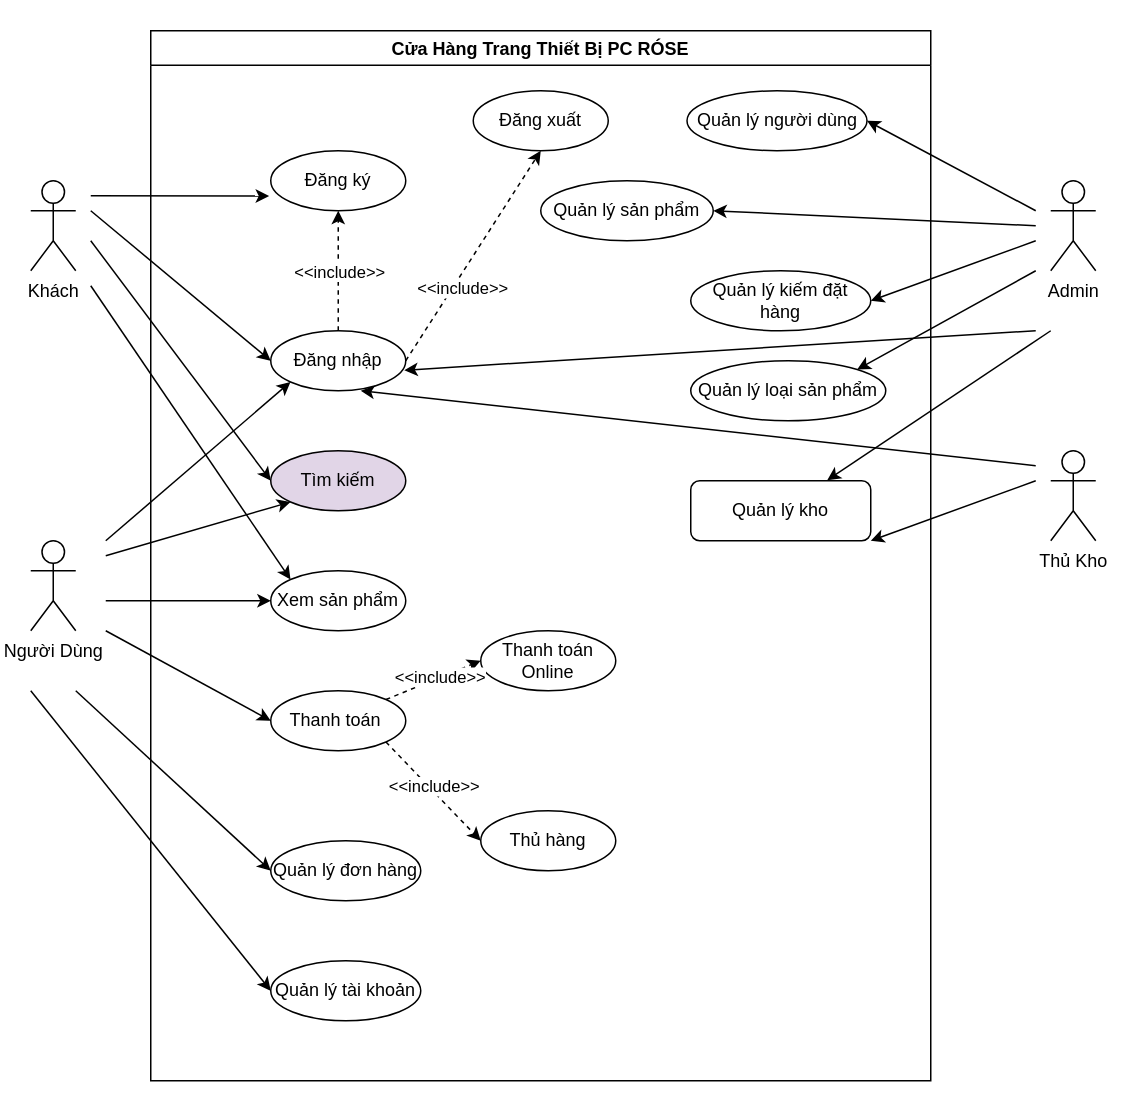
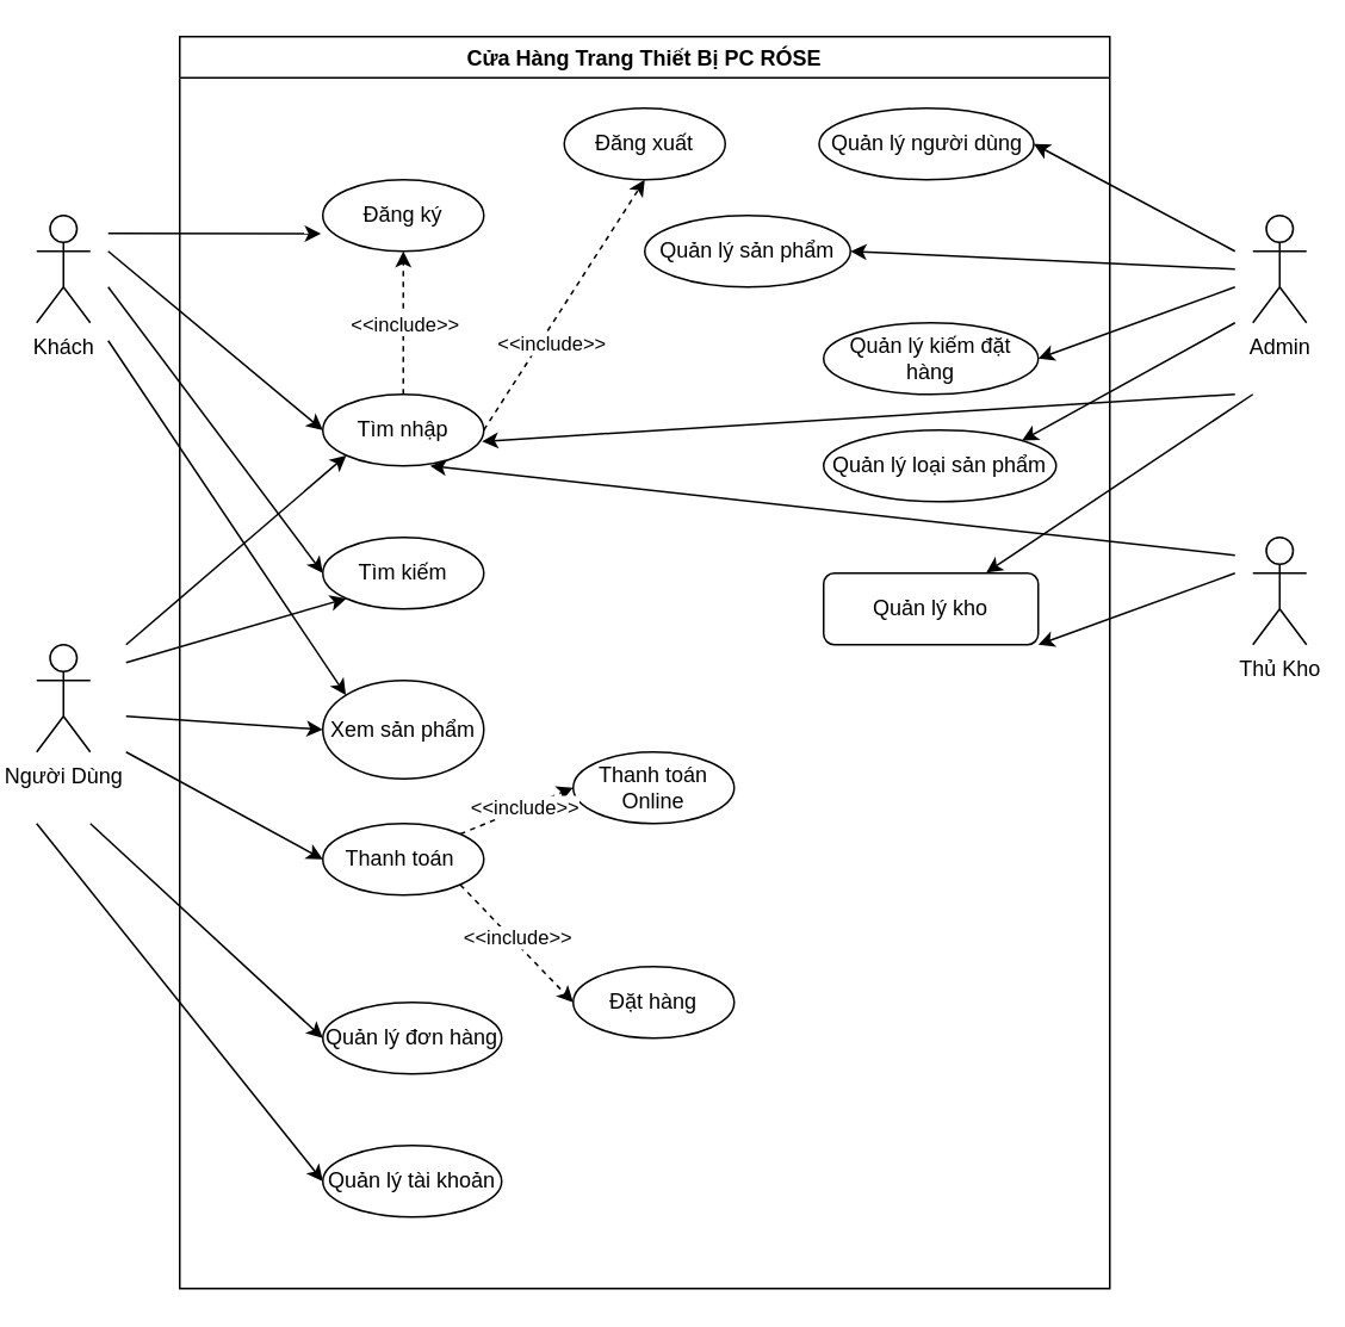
  <mxCell id="0" />
  <mxCell id="1" parent="0" />
  <mxCell id="2" value="Cửa Hàng Trang Thiết Bị PC RÓSE" style="swimlane;" parent="1" vertex="1"><mxGeometry x="100" y="20" width="520" height="700" as="geometry" /></mxCell>
  <mxCell id="3" value="Đăng xuất" style="ellipse;whiteSpace=wrap;html=1;" parent="2" vertex="1"><mxGeometry x="215" y="40" width="90" height="40" as="geometry" /></mxCell>
- <mxCell id="4" value="Đăng nhập" style="ellipse;whiteSpace=wrap;html=1;" parent="2" vertex="1"><mxGeometry x="80" y="200" width="90" height="40" as="geometry" /></mxCell>
+ <mxCell id="4" value="Tìm nhập" style="ellipse;whiteSpace=wrap;html=1;" parent="2" vertex="1"><mxGeometry x="80" y="200" width="90" height="40" as="geometry" /></mxCell>
  <mxCell id="5" value="" style="endArrow=classic;dashed=1;html=1;rounded=0;exitX=1;exitY=0.5;exitDx=0;exitDy=0;entryX=0.5;entryY=1;entryDx=0;entryDy=0;endFill=1;" parent="2" source="4" target="3" edge="1"><mxGeometry width="50" height="50" relative="1" as="geometry"><mxPoint x="240" y="220" as="sourcePoint" /><mxPoint x="290" y="170" as="targetPoint" /></mxGeometry></mxCell>
  <mxCell id="6" value="&amp;lt;&amp;lt;include&amp;gt;&amp;gt;" style="edgeLabel;html=1;align=center;verticalAlign=middle;resizable=0;points=[];" parent="5" vertex="1" connectable="0"><mxGeometry x="-0.36" y="1" relative="1" as="geometry"><mxPoint x="10" y="-3" as="offset" /></mxGeometry></mxCell>
  <mxCell id="7" value="Đăng ký" style="ellipse;whiteSpace=wrap;html=1;" parent="2" vertex="1"><mxGeometry x="80" y="80" width="90" height="40" as="geometry" /></mxCell>
  <mxCell id="8" value="" style="endArrow=classic;dashed=1;html=1;rounded=0;exitX=0.5;exitY=0;exitDx=0;exitDy=0;entryX=0.5;entryY=1;entryDx=0;entryDy=0;endFill=1;" parent="2" source="4" target="7" edge="1"><mxGeometry width="50" height="50" relative="1" as="geometry"><mxPoint x="240" y="220" as="sourcePoint" /><mxPoint x="290" y="170" as="targetPoint" /></mxGeometry></mxCell>
  <mxCell id="9" value="&amp;lt;&amp;lt;include&amp;gt;&amp;gt;" style="edgeLabel;html=1;align=center;verticalAlign=middle;resizable=0;points=[];" parent="8" vertex="1" connectable="0"><mxGeometry x="0.34" relative="1" as="geometry"><mxPoint y="14" as="offset" /></mxGeometry></mxCell>
- <mxCell id="10" value="Tìm kiếm" style="ellipse;whiteSpace=wrap;html=1;fillColor=#e1d5e7;" parent="2" vertex="1"><mxGeometry x="80" y="280" width="90" height="40" as="geometry" /></mxCell>
- <mxCell id="11" value="Xem sản phẩm" style="ellipse;whiteSpace=wrap;html=1;" parent="2" vertex="1"><mxGeometry x="80" y="360" width="90" height="40" as="geometry" /></mxCell>
+ <mxCell id="10" value="Tìm kiếm" style="ellipse;whiteSpace=wrap;html=1;" parent="2" vertex="1"><mxGeometry x="80" y="280" width="90" height="40" as="geometry" /></mxCell>
+ <mxCell id="11" value="Xem sản phẩm" style="ellipse;whiteSpace=wrap;html=1;" parent="2" vertex="1"><mxGeometry x="80" y="360" width="90" height="55" as="geometry" /></mxCell>
  <mxCell id="12" value="Thanh toán&amp;nbsp;" style="ellipse;whiteSpace=wrap;html=1;" parent="2" vertex="1"><mxGeometry x="80" y="440" width="90" height="40" as="geometry" /></mxCell>
  <mxCell id="13" value="Quản lý tài khoản" style="ellipse;whiteSpace=wrap;html=1;" parent="2" vertex="1"><mxGeometry x="80" y="620" width="100" height="40" as="geometry" /></mxCell>
  <mxCell id="14" value="Quản lý đơn hàng" style="ellipse;whiteSpace=wrap;html=1;" parent="2" vertex="1"><mxGeometry x="80" y="540" width="100" height="40" as="geometry" /></mxCell>
  <mxCell id="15" value="Thanh toán Online" style="ellipse;whiteSpace=wrap;html=1;" parent="2" vertex="1"><mxGeometry x="220" y="400" width="90" height="40" as="geometry" /></mxCell>
- <mxCell id="16" value="Thủ hàng" style="ellipse;whiteSpace=wrap;html=1;" parent="2" vertex="1"><mxGeometry x="220" y="520" width="90" height="40" as="geometry" /></mxCell>
+ <mxCell id="16" value="Đặt hàng" style="ellipse;whiteSpace=wrap;html=1;" parent="2" vertex="1"><mxGeometry x="220" y="520" width="90" height="40" as="geometry" /></mxCell>
  <mxCell id="17" value="" style="endArrow=classic;dashed=1;html=1;rounded=0;exitX=1;exitY=0;exitDx=0;exitDy=0;entryX=0;entryY=0.5;entryDx=0;entryDy=0;endFill=1;" parent="2" source="12" target="15" edge="1"><mxGeometry width="50" height="50" relative="1" as="geometry"><mxPoint x="220" y="340" as="sourcePoint" /><mxPoint x="270" y="290" as="targetPoint" /></mxGeometry></mxCell>
  <mxCell id="18" value="&amp;lt;&amp;lt;include&amp;gt;&amp;gt;" style="edgeLabel;html=1;align=center;verticalAlign=middle;resizable=0;points=[];" parent="17" vertex="1" connectable="0"><mxGeometry x="0.358" y="3" relative="1" as="geometry"><mxPoint x="-6" y="5" as="offset" /></mxGeometry></mxCell>
  <mxCell id="19" value="" style="endArrow=classic;dashed=1;html=1;rounded=0;exitX=1;exitY=1;exitDx=0;exitDy=0;entryX=0;entryY=0.5;entryDx=0;entryDy=0;endFill=1;" parent="2" source="12" target="16" edge="1"><mxGeometry width="50" height="50" relative="1" as="geometry"><mxPoint x="220" y="340" as="sourcePoint" /><mxPoint x="270" y="290" as="targetPoint" /></mxGeometry></mxCell>
  <mxCell id="20" value="&amp;lt;&amp;lt;include&amp;gt;&amp;gt;" style="edgeLabel;html=1;align=center;verticalAlign=middle;resizable=0;points=[];" parent="19" vertex="1" connectable="0"><mxGeometry x="-0.321" y="1" relative="1" as="geometry"><mxPoint x="9" y="8" as="offset" /></mxGeometry></mxCell>
  <mxCell id="21" value="Quản lý sản phẩm" style="ellipse;whiteSpace=wrap;html=1;" parent="2" vertex="1"><mxGeometry x="260" y="100" width="115" height="40" as="geometry" /></mxCell>
  <mxCell id="22" value="Quản lý kiếm đặt hàng" style="ellipse;whiteSpace=wrap;html=1;" parent="2" vertex="1"><mxGeometry x="360" y="160" width="120" height="40" as="geometry" /></mxCell>
  <mxCell id="23" value="Quản lý kho" style="whiteSpace=wrap;html=1;rounded=1;" parent="2" vertex="1"><mxGeometry x="360" y="300" width="120" height="40" as="geometry" /></mxCell>
  <mxCell id="24" value="Quản lý người dùng" style="ellipse;whiteSpace=wrap;html=1;" parent="2" vertex="1"><mxGeometry x="357.5" y="40" width="120" height="40" as="geometry" /></mxCell>
  <mxCell id="25" value="Quản lý loại sản phẩm" style="ellipse;whiteSpace=wrap;html=1;" vertex="1" parent="2"><mxGeometry x="360" y="220" width="130" height="40" as="geometry" /></mxCell>
  <mxCell id="26" value="Khách" style="shape=umlActor;verticalLabelPosition=bottom;verticalAlign=top;html=1;outlineConnect=0;" parent="1" vertex="1"><mxGeometry x="20" y="120" width="30" height="60" as="geometry" /></mxCell>
  <mxCell id="27" value="Người Dùng" style="shape=umlActor;verticalLabelPosition=bottom;verticalAlign=top;html=1;outlineConnect=0;" parent="1" vertex="1"><mxGeometry x="20" y="360" width="30" height="60" as="geometry" /></mxCell>
  <mxCell id="28" value="Admin" style="shape=umlActor;verticalLabelPosition=bottom;verticalAlign=top;html=1;outlineConnect=0;" parent="1" vertex="1"><mxGeometry x="700" y="120" width="30" height="60" as="geometry" /></mxCell>
  <mxCell id="29" value="Thủ Kho" style="shape=umlActor;verticalLabelPosition=bottom;verticalAlign=top;html=1;outlineConnect=0;" parent="1" vertex="1"><mxGeometry x="700" y="300" width="30" height="60" as="geometry" /></mxCell>
  <mxCell id="30" value="" style="endArrow=classic;html=1;rounded=0;entryX=0;entryY=0.5;entryDx=0;entryDy=0;" parent="1" target="4" edge="1"><mxGeometry width="50" height="50" relative="1" as="geometry"><mxPoint x="60" y="140" as="sourcePoint" /><mxPoint x="370" y="310" as="targetPoint" /></mxGeometry></mxCell>
  <mxCell id="31" value="" style="endArrow=classic;html=1;rounded=0;entryX=0;entryY=0;entryDx=0;entryDy=0;" parent="1" target="11" edge="1"><mxGeometry width="50" height="50" relative="1" as="geometry"><mxPoint x="60" y="190" as="sourcePoint" /><mxPoint x="370" y="310" as="targetPoint" /></mxGeometry></mxCell>
  <mxCell id="32" value="" style="endArrow=classic;html=1;rounded=0;entryX=0;entryY=0.5;entryDx=0;entryDy=0;" parent="1" target="10" edge="1"><mxGeometry width="50" height="50" relative="1" as="geometry"><mxPoint x="60" y="160" as="sourcePoint" /><mxPoint x="370" y="310" as="targetPoint" /></mxGeometry></mxCell>
  <mxCell id="33" value="" style="endArrow=classic;html=1;rounded=0;entryX=-0.012;entryY=0.754;entryDx=0;entryDy=0;entryPerimeter=0;" parent="1" target="7" edge="1"><mxGeometry width="50" height="50" relative="1" as="geometry"><mxPoint x="60" y="130" as="sourcePoint" /><mxPoint x="370" y="310" as="targetPoint" /></mxGeometry></mxCell>
  <mxCell id="34" value="" style="endArrow=classic;html=1;rounded=0;entryX=0;entryY=1;entryDx=0;entryDy=0;" parent="1" target="4" edge="1"><mxGeometry width="50" height="50" relative="1" as="geometry"><mxPoint x="70" y="360" as="sourcePoint" /><mxPoint x="370" y="310" as="targetPoint" /></mxGeometry></mxCell>
  <mxCell id="35" value="" style="endArrow=classic;html=1;rounded=0;entryX=0;entryY=1;entryDx=0;entryDy=0;" parent="1" target="10" edge="1"><mxGeometry width="50" height="50" relative="1" as="geometry"><mxPoint x="70" y="370" as="sourcePoint" /><mxPoint x="370" y="310" as="targetPoint" /></mxGeometry></mxCell>
  <mxCell id="36" value="" style="endArrow=classic;html=1;rounded=0;entryX=0;entryY=0.5;entryDx=0;entryDy=0;" parent="1" target="11" edge="1"><mxGeometry width="50" height="50" relative="1" as="geometry"><mxPoint x="70" y="400" as="sourcePoint" /><mxPoint x="150" y="450" as="targetPoint" /></mxGeometry></mxCell>
  <mxCell id="37" value="" style="endArrow=classic;html=1;rounded=0;entryX=0;entryY=0.5;entryDx=0;entryDy=0;" parent="1" target="12" edge="1"><mxGeometry width="50" height="50" relative="1" as="geometry"><mxPoint x="70" y="420" as="sourcePoint" /><mxPoint x="370" y="310" as="targetPoint" /></mxGeometry></mxCell>
  <mxCell id="38" value="" style="endArrow=classic;html=1;rounded=0;entryX=0;entryY=0.5;entryDx=0;entryDy=0;" parent="1" target="14" edge="1"><mxGeometry width="50" height="50" relative="1" as="geometry"><mxPoint x="50" y="460" as="sourcePoint" /><mxPoint x="370" y="310" as="targetPoint" /></mxGeometry></mxCell>
  <mxCell id="39" value="" style="endArrow=classic;html=1;rounded=0;entryX=0;entryY=0.5;entryDx=0;entryDy=0;" parent="1" target="13" edge="1"><mxGeometry width="50" height="50" relative="1" as="geometry"><mxPoint x="20" y="460" as="sourcePoint" /><mxPoint x="370" y="310" as="targetPoint" /></mxGeometry></mxCell>
  <mxCell id="40" value="" style="endArrow=classic;html=1;rounded=0;entryX=1;entryY=0.5;entryDx=0;entryDy=0;" parent="1" target="24" edge="1"><mxGeometry width="50" height="50" relative="1" as="geometry"><mxPoint x="690" y="140" as="sourcePoint" /><mxPoint x="370" y="300" as="targetPoint" /></mxGeometry></mxCell>
  <mxCell id="41" value="" style="endArrow=classic;html=1;rounded=0;entryX=1;entryY=0.5;entryDx=0;entryDy=0;" parent="1" target="21" edge="1"><mxGeometry width="50" height="50" relative="1" as="geometry"><mxPoint x="690" y="150" as="sourcePoint" /><mxPoint x="370" y="300" as="targetPoint" /></mxGeometry></mxCell>
  <mxCell id="42" value="" style="endArrow=classic;html=1;rounded=0;entryX=1;entryY=0.5;entryDx=0;entryDy=0;" parent="1" target="22" edge="1"><mxGeometry width="50" height="50" relative="1" as="geometry"><mxPoint x="690" y="160" as="sourcePoint" /><mxPoint x="370" y="300" as="targetPoint" /></mxGeometry></mxCell>
  <mxCell id="43" value="" style="endArrow=classic;html=1;rounded=0;entryX=0.758;entryY=-0.008;entryDx=0;entryDy=0;entryPerimeter=0;" parent="1" target="23" edge="1"><mxGeometry width="50" height="50" relative="1" as="geometry"><mxPoint x="700" y="220" as="sourcePoint" /><mxPoint x="550" y="270" as="targetPoint" /></mxGeometry></mxCell>
  <mxCell id="44" value="" style="endArrow=classic;html=1;rounded=0;entryX=1;entryY=1;entryDx=0;entryDy=0;" parent="1" target="23" edge="1"><mxGeometry width="50" height="50" relative="1" as="geometry"><mxPoint x="690" y="320" as="sourcePoint" /><mxPoint x="370" y="300" as="targetPoint" /></mxGeometry></mxCell>
  <mxCell id="45" value="" style="endArrow=classic;html=1;rounded=0;entryX=0.989;entryY=0.658;entryDx=0;entryDy=0;entryPerimeter=0;" parent="1" target="4" edge="1"><mxGeometry width="50" height="50" relative="1" as="geometry"><mxPoint x="690" y="220" as="sourcePoint" /><mxPoint x="370" y="300" as="targetPoint" /></mxGeometry></mxCell>
  <mxCell id="46" value="" style="endArrow=classic;html=1;rounded=0;" parent="1" edge="1"><mxGeometry width="50" height="50" relative="1" as="geometry"><mxPoint x="690" y="310" as="sourcePoint" /><mxPoint x="240" y="260" as="targetPoint" /></mxGeometry></mxCell>
  <mxCell id="47" value="" style="endArrow=classic;html=1;rounded=0;entryX=1;entryY=0;entryDx=0;entryDy=0;" edge="1" parent="1" target="25"><mxGeometry width="50" height="50" relative="1" as="geometry"><mxPoint x="690" y="180" as="sourcePoint" /><mxPoint x="390" y="290" as="targetPoint" /></mxGeometry></mxCell>
